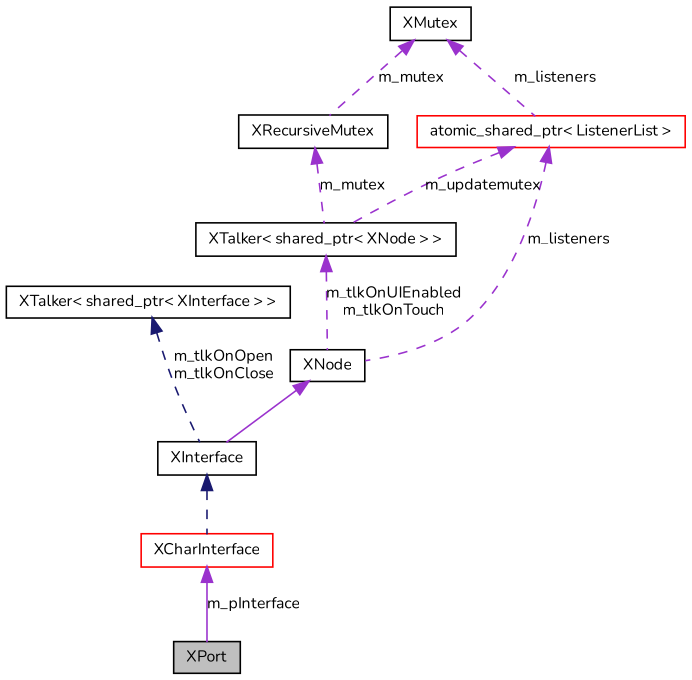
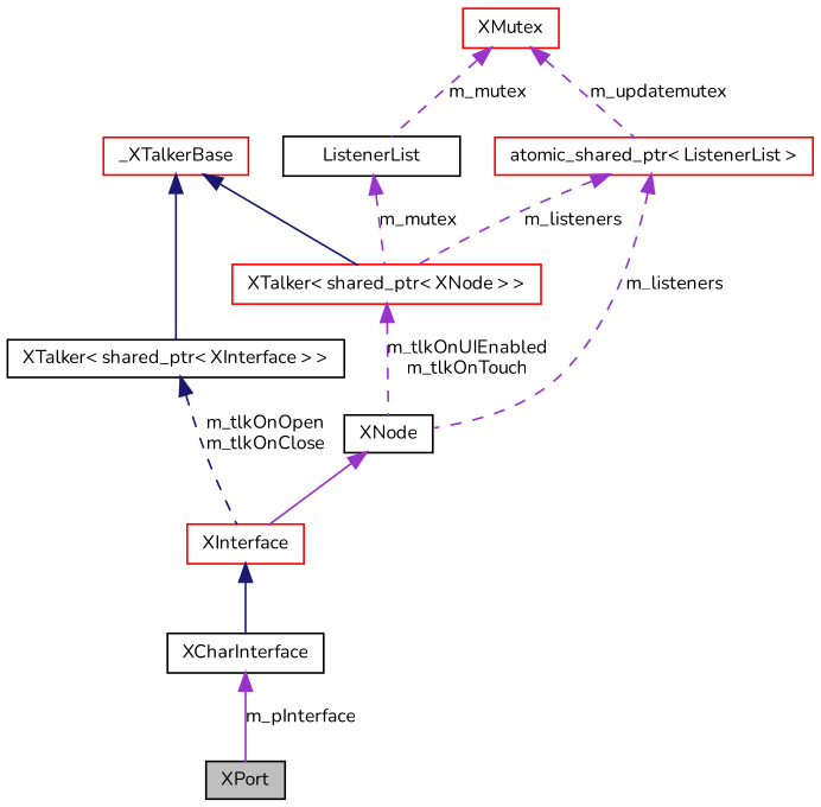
  digraph {
    fontname=Nunito
    node [color=black fillcolor=white fontname=Nunito fontsize=10 shape=record style=filled]
    edge [color=darkorchid3 dir=back fontname=Nunito fontsize=10 labelfontname="FreeSans.ttf" labelfontsize=10 style=dashed]
    n1 [fillcolor=grey75 fontcolor=black height=0.2 label=XPort width=0.4]
-   n2 [color=red height=0.2 label=XCharInterface width=0.4]
-   n3 [height=0.2 label=XInterface width=0.4]
+   n2 [height=0.2 label=XCharInterface width=0.4]
+   n3 [color=red height=0.2 label=XInterface width=0.4]
    n4 [height=0.2 label=XNode width=0.4]
-   n5 [height=0.2 label="XTalker\< shared_ptr\< XNode \> \>" width=0.4]
+   n5 [color=red height=0.2 label="XTalker\< shared_ptr\< XNode \> \>" width=0.4]
+   n6 [color=red height=0.2 label=_XTalkerBase width=0.4]
    n7 [height=0.2 label="XTalker\< shared_ptr\< XInterface \> \>" width=0.4]
    n8 [color=red height=0.2 label="atomic_shared_ptr\< ListenerList \>" width=0.4]
-   n9 [height=0.2 label=XMutex width=0.4]
-   n10 [height=0.2 label=XRecursiveMutex width=0.4]
+   n9 [color=red height=0.2 label=XMutex width=0.4]
+   n10 [height=0.2 label=ListenerList width=0.4]
    n2 -> n1 [label=m_pInterface style=solid]
-   n3 -> n2 [color=midnightblue]
+   n3 -> n2 [color=midnightblue style=solid]
    n4 -> n3 [style=solid]
    n5 -> n4 [label="m_tlkOnUIEnabled\nm_tlkOnTouch"]
+   n6 -> n5 [color=midnightblue style=solid]
+   n6 -> n7 [color=midnightblue style=solid]
    n7 -> n3 [color=midnightblue label="m_tlkOnOpen\nm_tlkOnClose"]
    n8 -> n4 [label=m_listeners]
-   n8 -> n5 [label=m_updatemutex]
-   n9 -> n8 [label=m_listeners]
+   n8 -> n5 [label=m_listeners]
+   n9 -> n8 [label=m_updatemutex]
    n9 -> n10 [label=m_mutex]
    n10 -> n5 [label=m_mutex]
  }
